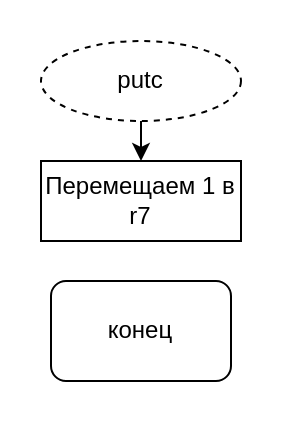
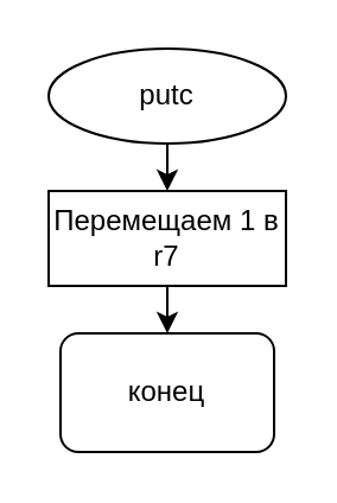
  <mxCell id="0" />
  <mxCell id="1" parent="0" />
- <mxCell id="2" value="putc" style="ellipse;whiteSpace=wrap;html=1;dashed=1;" vertex="1" parent="1"><mxGeometry x="20" y="20" width="100" height="40" as="geometry" /></mxCell>
+ <mxCell id="2" value="putc" style="ellipse;whiteSpace=wrap;html=1;" vertex="1" parent="1"><mxGeometry x="20" y="20" width="100" height="40" as="geometry" /></mxCell>
  <mxCell id="3" value="конец" style="whiteSpace=wrap;html=1;rounded=1;" vertex="1" parent="1"><mxGeometry x="25" y="140" width="90" height="50" as="geometry" /></mxCell>
  <mxCell id="4" value="Перемещаем 1 в r7" style="rounded=0;whiteSpace=wrap;html=1;" vertex="1" parent="1"><mxGeometry x="20" y="80" width="100" height="40" as="geometry" /></mxCell>
  <mxCell id="5" value="" style="endArrow=classic;html=1;exitX=0.5;exitY=1;exitDx=0;exitDy=0;entryX=0.5;entryY=0;entryDx=0;entryDy=0;" edge="1" parent="1" source="2" target="4"><mxGeometry width="50" height="50" relative="1" as="geometry"><mxPoint x="-84" y="130" as="sourcePoint" /><mxPoint x="-34" y="80" as="targetPoint" /></mxGeometry></mxCell>
+ <mxCell id="6" value="" style="endArrow=classic;html=1;entryX=0.5;entryY=0;entryDx=0;entryDy=0;exitX=0.5;exitY=1;exitDx=0;exitDy=0;" edge="1" parent="1" source="4" target="3"><mxGeometry width="50" height="50" relative="1" as="geometry"><mxPoint x="-124" y="180" as="sourcePoint" /><mxPoint x="-74" y="130" as="targetPoint" /></mxGeometry></mxCell>
